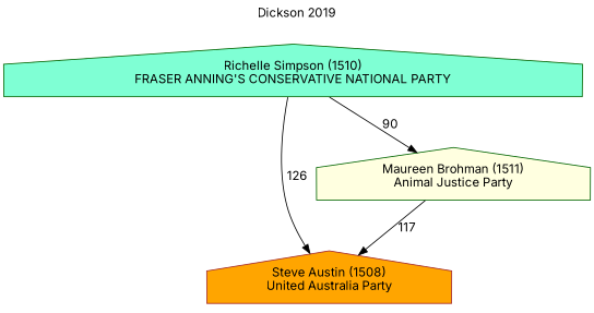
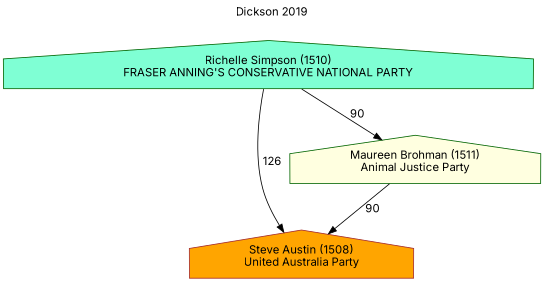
  digraph {
    fontname=Inter
    label="Dickson 2019"
    labelloc=t
    mclimit=10
    node [color=darkgreen fontname=Inter shape=house style=filled]
    edge [fontname=Inter]
    n1 [color=brown fillcolor=orange label="Steve Austin (1508)\nUnited Australia Party"]
    n2 [fillcolor=lightyellow label="Maureen Brohman (1511)\nAnimal Justice Party"]
    n3 [fillcolor=aquamarine label="Richelle Simpson (1510)\nFRASER ANNING'S CONSERVATIVE NATIONAL PARTY"]
-   n2 -> n1 [label=117]
+   n2 -> n1 [label=90]
    n3 -> n1 [label=126]
    n3 -> n2 [label=90]
  }
